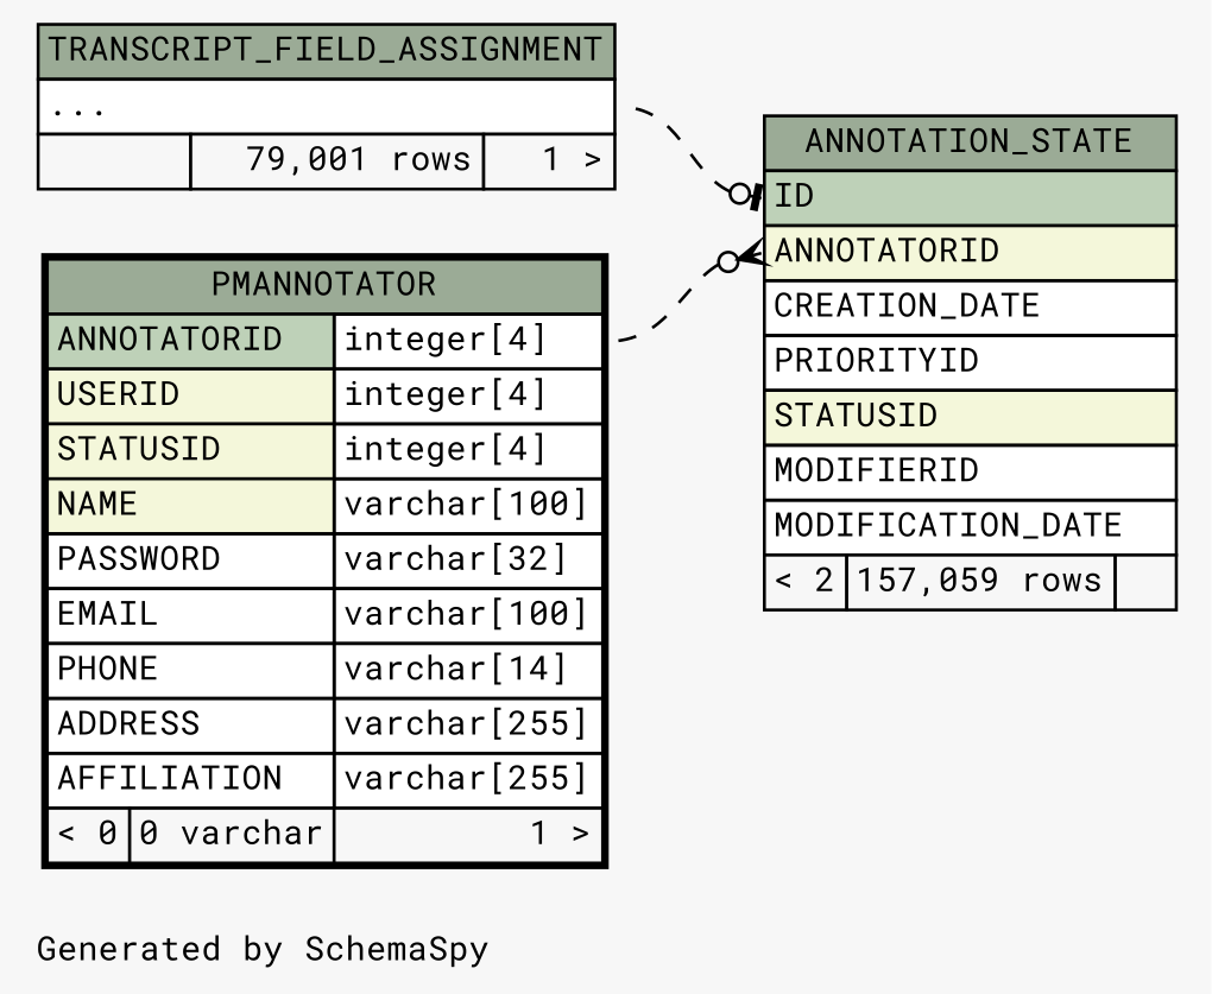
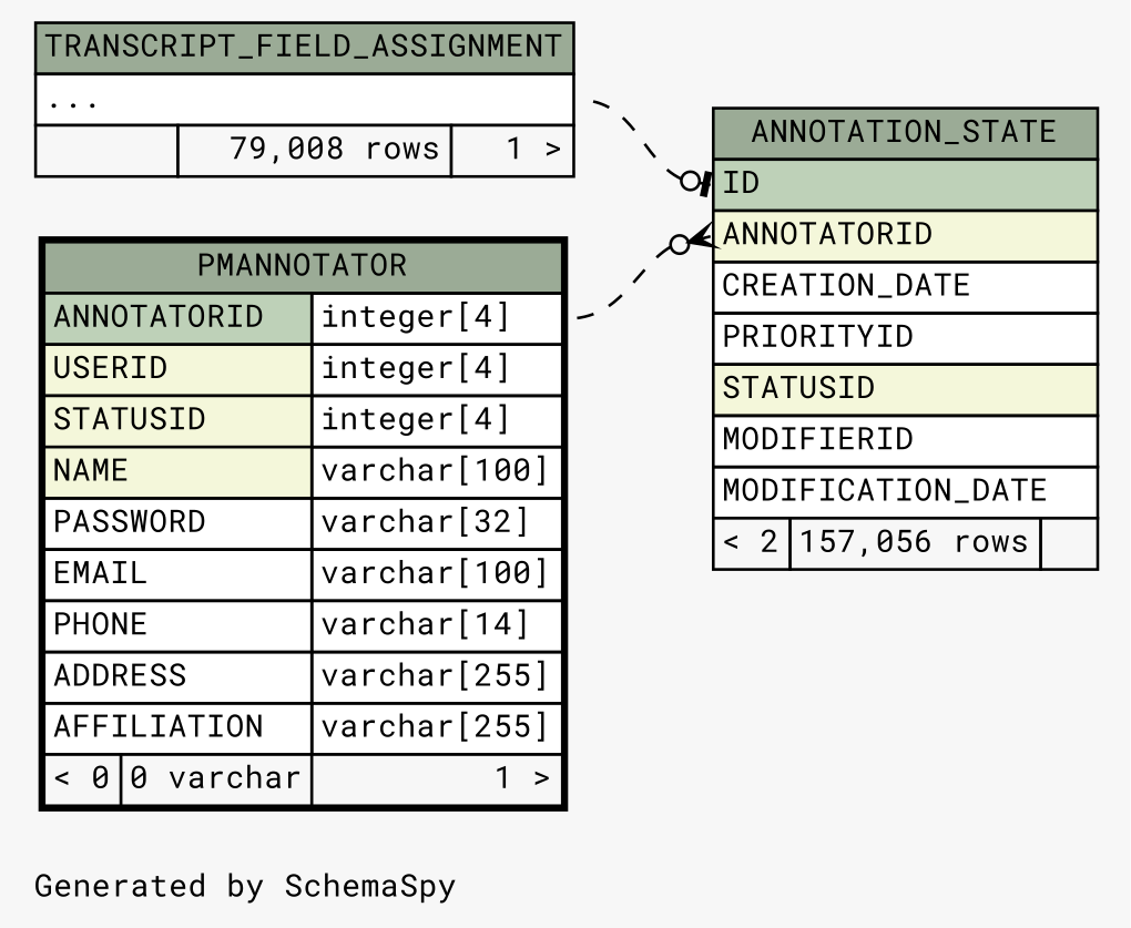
  digraph {
    bgcolor="#f7f7f7"
    fontname="Roboto Mono"
    fontsize=11
    label="\nGenerated by SchemaSpy"
    labeljust=l
    nodesep=0.18
    rankdir=RL
    ranksep=0.46
    node [fontname="Roboto Mono" fontsize=11 shape=plaintext]
    edge [arrowhead=none arrowsize=0.8 dir=back fontname="Roboto Mono" style=dashed]
-   n1 [label=<     <TABLE BORDER="0" CELLBORDER="1" CELLSPACING="0" BGCOLOR="#ffffff">       <TR><TD COLSPAN="3" BGCOLOR="#9bab96" ALIGN="CENTER">ANNOTATION_STATE</TD></TR>       <TR><TD PORT="ID" COLSPAN="3" BGCOLOR="#bed1b8" ALIGN="LEFT">ID</TD></TR>       <TR><TD PORT="ANNOTATORID" COLSPAN="3" BGCOLOR="#f4f7da" ALIGN="LEFT">ANNOTATORID</TD></TR>       <TR><TD PORT="CREATION_DATE" COLSPAN="3" ALIGN="LEFT">CREATION_DATE</TD></TR>       <TR><TD PORT="PRIORITYID" COLSPAN="3" ALIGN="LEFT">PRIORITYID</TD></TR>       <TR><TD PORT="STATUSID" COLSPAN="3" BGCOLOR="#f4f7da" ALIGN="LEFT">STATUSID</TD></TR>       <TR><TD PORT="MODIFIERID" COLSPAN="3" ALIGN="LEFT">MODIFIERID</TD></TR>       <TR><TD PORT="MODIFICATION_DATE" COLSPAN="3" ALIGN="LEFT">MODIFICATION_DATE</TD></TR>       <TR><TD ALIGN="LEFT" BGCOLOR="#f7f7f7">&lt; 2</TD><TD ALIGN="RIGHT" BGCOLOR="#f7f7f7">157,059 rows</TD><TD ALIGN="RIGHT" BGCOLOR="#f7f7f7">  </TD></TR>     </TABLE>>]
+   n1 [label=<     <TABLE BORDER="0" CELLBORDER="1" CELLSPACING="0" BGCOLOR="#ffffff">       <TR><TD COLSPAN="3" BGCOLOR="#9bab96" ALIGN="CENTER">ANNOTATION_STATE</TD></TR>       <TR><TD PORT="ID" COLSPAN="3" BGCOLOR="#bed1b8" ALIGN="LEFT">ID</TD></TR>       <TR><TD PORT="ANNOTATORID" COLSPAN="3" BGCOLOR="#f4f7da" ALIGN="LEFT">ANNOTATORID</TD></TR>       <TR><TD PORT="CREATION_DATE" COLSPAN="3" ALIGN="LEFT">CREATION_DATE</TD></TR>       <TR><TD PORT="PRIORITYID" COLSPAN="3" ALIGN="LEFT">PRIORITYID</TD></TR>       <TR><TD PORT="STATUSID" COLSPAN="3" BGCOLOR="#f4f7da" ALIGN="LEFT">STATUSID</TD></TR>       <TR><TD PORT="MODIFIERID" COLSPAN="3" ALIGN="LEFT">MODIFIERID</TD></TR>       <TR><TD PORT="MODIFICATION_DATE" COLSPAN="3" ALIGN="LEFT">MODIFICATION_DATE</TD></TR>       <TR><TD ALIGN="LEFT" BGCOLOR="#f7f7f7">&lt; 2</TD><TD ALIGN="RIGHT" BGCOLOR="#f7f7f7">157,056 rows</TD><TD ALIGN="RIGHT" BGCOLOR="#f7f7f7">  </TD></TR>     </TABLE>>]
    n2 [label=<     <TABLE BORDER="2" CELLBORDER="1" CELLSPACING="0" BGCOLOR="#ffffff">       <TR><TD COLSPAN="3" BGCOLOR="#9bab96" ALIGN="CENTER">PMANNOTATOR</TD></TR>       <TR><TD PORT="ANNOTATORID" COLSPAN="2" BGCOLOR="#bed1b8" ALIGN="LEFT">ANNOTATORID</TD><TD PORT="ANNOTATORID.type" ALIGN="LEFT">integer[4]</TD></TR>       <TR><TD PORT="USERID" COLSPAN="2" BGCOLOR="#f4f7da" ALIGN="LEFT">USERID</TD><TD PORT="USERID.type" ALIGN="LEFT">integer[4]</TD></TR>       <TR><TD PORT="STATUSID" COLSPAN="2" BGCOLOR="#f4f7da" ALIGN="LEFT">STATUSID</TD><TD PORT="STATUSID.type" ALIGN="LEFT">integer[4]</TD></TR>       <TR><TD PORT="NAME" COLSPAN="2" BGCOLOR="#f4f7da" ALIGN="LEFT">NAME</TD><TD PORT="NAME.type" ALIGN="LEFT">varchar[100]</TD></TR>       <TR><TD PORT="PASSWORD" COLSPAN="2" ALIGN="LEFT">PASSWORD</TD><TD PORT="PASSWORD.type" ALIGN="LEFT">varchar[32]</TD></TR>       <TR><TD PORT="EMAIL" COLSPAN="2" ALIGN="LEFT">EMAIL</TD><TD PORT="EMAIL.type" ALIGN="LEFT">varchar[100]</TD></TR>       <TR><TD PORT="PHONE" COLSPAN="2" ALIGN="LEFT">PHONE</TD><TD PORT="PHONE.type" ALIGN="LEFT">varchar[14]</TD></TR>       <TR><TD PORT="ADDRESS" COLSPAN="2" ALIGN="LEFT">ADDRESS</TD><TD PORT="ADDRESS.type" ALIGN="LEFT">varchar[255]</TD></TR>       <TR><TD PORT="AFFILIATION" COLSPAN="2" ALIGN="LEFT">AFFILIATION</TD><TD PORT="AFFILIATION.type" ALIGN="LEFT">varchar[255]</TD></TR>       <TR><TD ALIGN="LEFT" BGCOLOR="#f7f7f7">&lt; 0</TD><TD ALIGN="RIGHT" BGCOLOR="#f7f7f7">0 varchar</TD><TD ALIGN="RIGHT" BGCOLOR="#f7f7f7">1 &gt;</TD></TR>     </TABLE>>]
-   n3 [label=<     <TABLE BORDER="0" CELLBORDER="1" CELLSPACING="0" BGCOLOR="#ffffff">       <TR><TD COLSPAN="3" BGCOLOR="#9bab96" ALIGN="CENTER">TRANSCRIPT_FIELD_ASSIGNMENT</TD></TR>       <TR><TD PORT="elipses" COLSPAN="3" ALIGN="LEFT">...</TD></TR>       <TR><TD ALIGN="LEFT" BGCOLOR="#f7f7f7">  </TD><TD ALIGN="RIGHT" BGCOLOR="#f7f7f7">79,001 rows</TD><TD ALIGN="RIGHT" BGCOLOR="#f7f7f7">1 &gt;</TD></TR>     </TABLE>>]
+   n3 [label=<     <TABLE BORDER="0" CELLBORDER="1" CELLSPACING="0" BGCOLOR="#ffffff">       <TR><TD COLSPAN="3" BGCOLOR="#9bab96" ALIGN="CENTER">TRANSCRIPT_FIELD_ASSIGNMENT</TD></TR>       <TR><TD PORT="elipses" COLSPAN="3" ALIGN="LEFT">...</TD></TR>       <TR><TD ALIGN="LEFT" BGCOLOR="#f7f7f7">  </TD><TD ALIGN="RIGHT" BGCOLOR="#f7f7f7">79,008 rows</TD><TD ALIGN="RIGHT" BGCOLOR="#f7f7f7">1 &gt;</TD></TR>     </TABLE>>]
    n1 -> n2 [arrowtail=crowodot headport="ANNOTATORID.type:e" tailport="ANNOTATORID:w"]
    n1 -> n3 [arrowtail=teeodot headport="elipses:e" tailport="ID:w"]
  }
